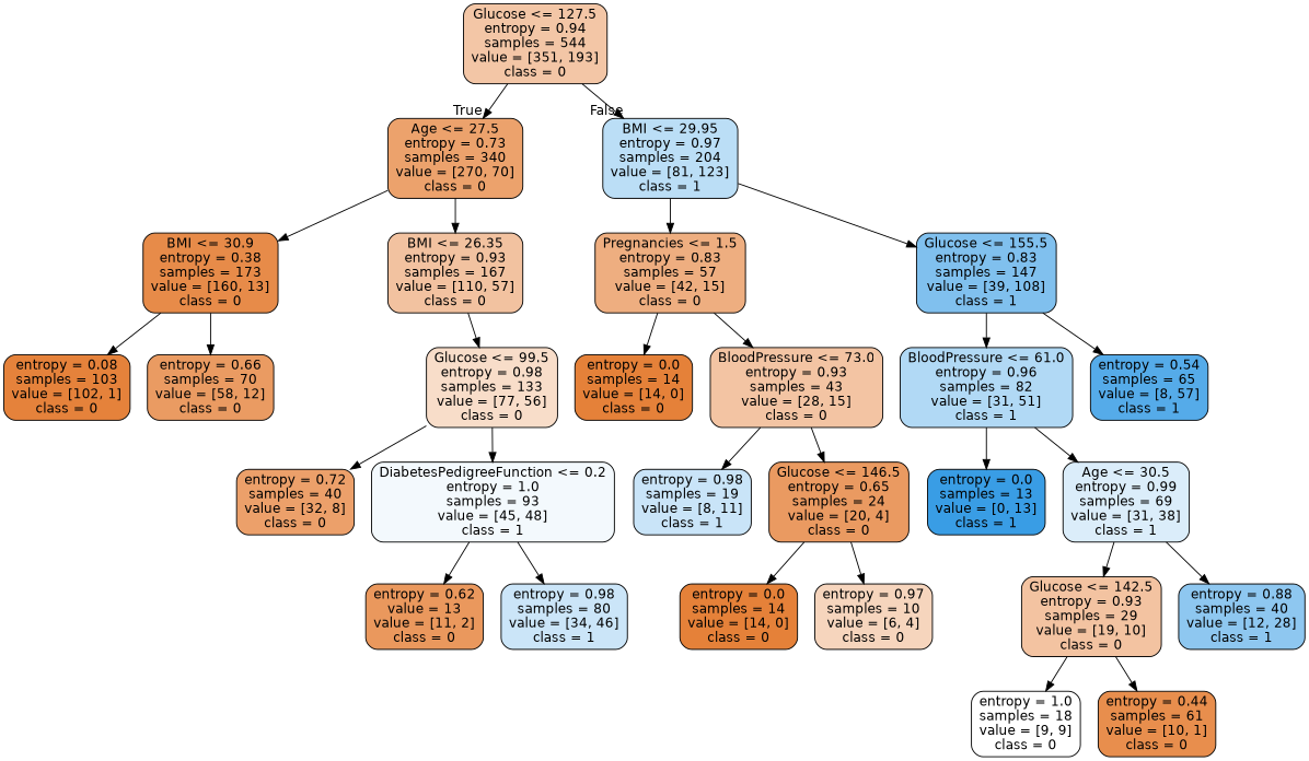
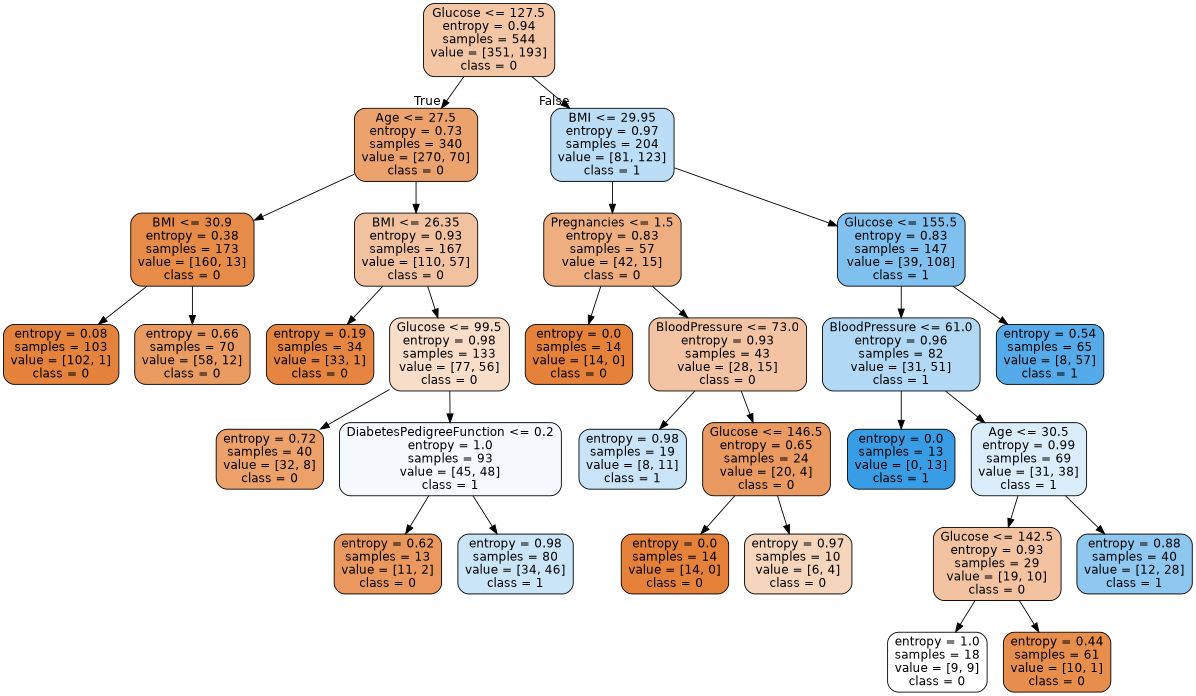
  digraph {
    node [color=black fillcolor="#e58139" fontname=helvetica shape=box style="filled, rounded"]
    edge [fontname=helvetica]
    n1 [fillcolor="#f3c6a6" label="Glucose <= 127.5\nentropy = 0.94\nsamples = 544\nvalue = [351, 193]\nclass = 0"]
    n2 [fillcolor="#eca26c" label="Age <= 27.5\nentropy = 0.73\nsamples = 340\nvalue = [270, 70]\nclass = 0"]
    n3 [fillcolor="#bbdef6" label="BMI <= 29.95\nentropy = 0.97\nsamples = 204\nvalue = [81, 123]\nclass = 1"]
    n4 [fillcolor="#e78b49" label="BMI <= 30.9\nentropy = 0.38\nsamples = 173\nvalue = [160, 13]\nclass = 0"]
    n5 [fillcolor="#f2c2a0" label="BMI <= 26.35\nentropy = 0.93\nsamples = 167\nvalue = [110, 57]\nclass = 0"]
    n6 [fillcolor="#eeae80" label="Pregnancies <= 1.5\nentropy = 0.83\nsamples = 57\nvalue = [42, 15]\nclass = 0"]
    n7 [fillcolor="#80c0ee" label="Glucose <= 155.5\nentropy = 0.83\nsamples = 147\nvalue = [39, 108]\nclass = 1"]
    n8 [fillcolor="#e5823b" label="entropy = 0.08\nsamples = 103\nvalue = [102, 1]\nclass = 0"]
    n9 [fillcolor="#ea9b62" label="entropy = 0.66\nsamples = 70\nvalue = [58, 12]\nclass = 0"]
+   n10 [fillcolor="#e6853f" label="entropy = 0.19\nsamples = 34\nvalue = [33, 1]\nclass = 0"]
    n11 [fillcolor="#f8ddc9" label="Glucose <= 99.5\nentropy = 0.98\nsamples = 133\nvalue = [77, 56]\nclass = 0"]
    n12 [fillcolor="#eca06a" label="entropy = 0.72\nsamples = 40\nvalue = [32, 8]\nclass = 0"]
    n13 [fillcolor="#f3f9fd" label="DiabetesPedigreeFunction <= 0.2\nentropy = 1.0\nsamples = 93\nvalue = [45, 48]\nclass = 1"]
-   n14 [fillcolor="#ea985d" label="entropy = 0.62\nvalue = 13\nvalue = [11, 2]\nclass = 0"]
+   n14 [fillcolor="#ea985d" label="entropy = 0.62\nsamples = 13\nvalue = [11, 2]\nclass = 0"]
    n15 [fillcolor="#cbe5f8" label="entropy = 0.98\nsamples = 80\nvalue = [34, 46]\nclass = 1"]
    n16 [label="entropy = 0.0\nsamples = 14\nvalue = [14, 0]\nclass = 0"]
    n17 [fillcolor="#f3c4a3" label="BloodPressure <= 73.0\nentropy = 0.93\nsamples = 43\nvalue = [28, 15]\nclass = 0"]
    n18 [fillcolor="#b1d9f5" label="BloodPressure <= 61.0\nentropy = 0.96\nsamples = 82\nvalue = [31, 51]\nclass = 1"]
    n19 [fillcolor="#55abe9" label="entropy = 0.54\nsamples = 65\nvalue = [8, 57]\nclass = 1"]
    n20 [fillcolor="#c9e4f8" label="entropy = 0.98\nsamples = 19\nvalue = [8, 11]\nclass = 1"]
    n21 [fillcolor="#ea9a61" label="Glucose <= 146.5\nentropy = 0.65\nsamples = 24\nvalue = [20, 4]\nclass = 0"]
    n22 [label="entropy = 0.0\nsamples = 14\nvalue = [14, 0]\nclass = 0"]
    n23 [fillcolor="#f6d5bd" label="entropy = 0.97\nsamples = 10\nvalue = [6, 4]\nclass = 0"]
    n24 [fillcolor="#399de5" label="entropy = 0.0\nsamples = 13\nvalue = [0, 13]\nclass = 1"]
    n25 [fillcolor="#dbedfa" label="Age <= 30.5\nentropy = 0.99\nsamples = 69\nvalue = [31, 38]\nclass = 1"]
    n26 [fillcolor="#f3c3a1" label="Glucose <= 142.5\nentropy = 0.93\nsamples = 29\nvalue = [19, 10]\nclass = 0"]
    n27 [fillcolor="#8ec7f0" label="entropy = 0.88\nsamples = 40\nvalue = [12, 28]\nclass = 1"]
    n28 [fillcolor="#ffffff" label="entropy = 1.0\nsamples = 18\nvalue = [9, 9]\nclass = 0"]
    n29 [fillcolor="#e88e4d" label="entropy = 0.44\nsamples = 61\nvalue = [10, 1]\nclass = 0"]
    n1 -> n2 [headlabel=True labelangle=45 labeldistance=2.5]
    n1 -> n3 [headlabel=False labelangle=-45 labeldistance=2.5]
    n2 -> n4
    n2 -> n5
    n3 -> n6
    n3 -> n7
    n4 -> n8
    n4 -> n9
+   n5 -> n10
    n5 -> n11
    n6 -> n16
    n6 -> n17
    n7 -> n18
    n7 -> n19
    n11 -> n12
    n11 -> n13
    n13 -> n14
    n13 -> n15
    n17 -> n20
    n17 -> n21
    n18 -> n24
    n18 -> n25
    n21 -> n22
    n21 -> n23
    n25 -> n26
    n25 -> n27
    n26 -> n28
    n26 -> n29
  }
